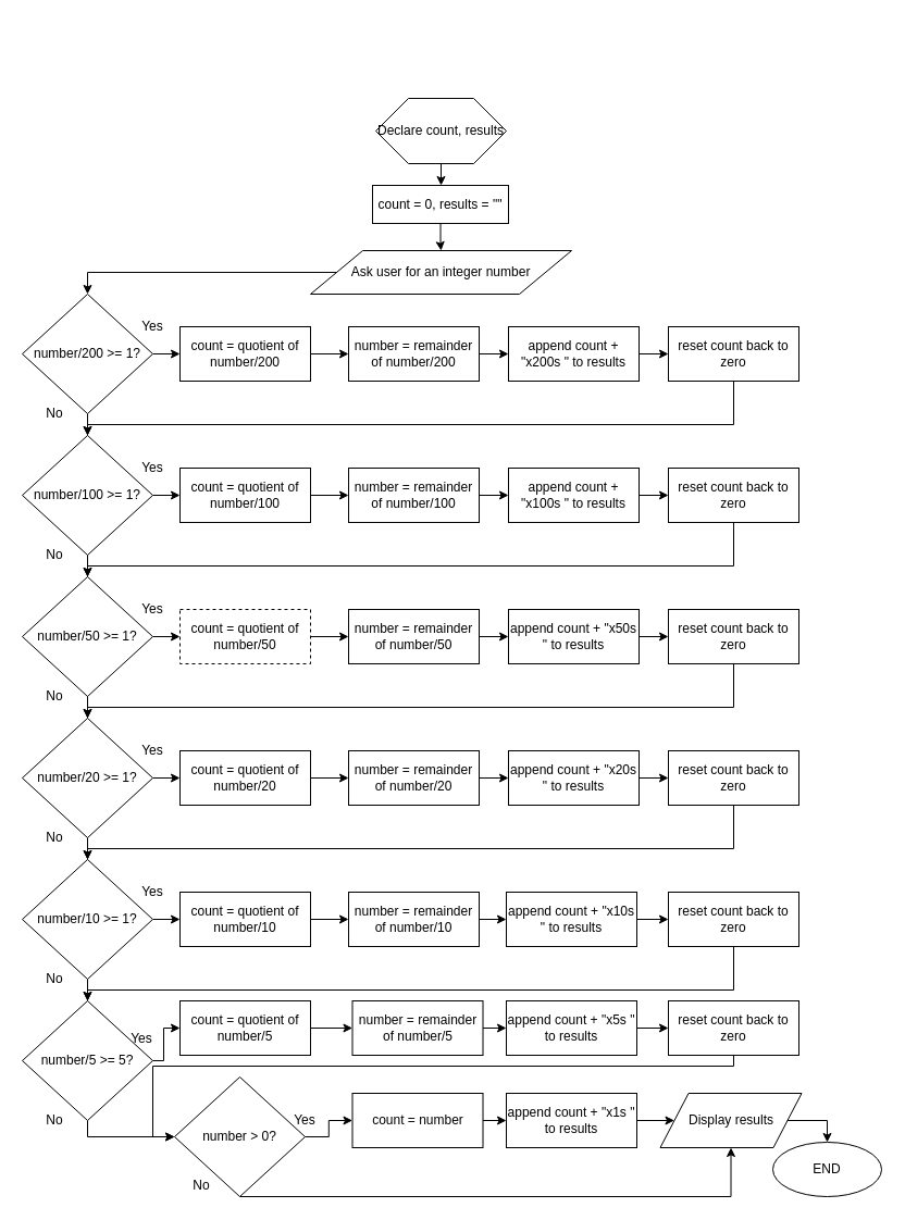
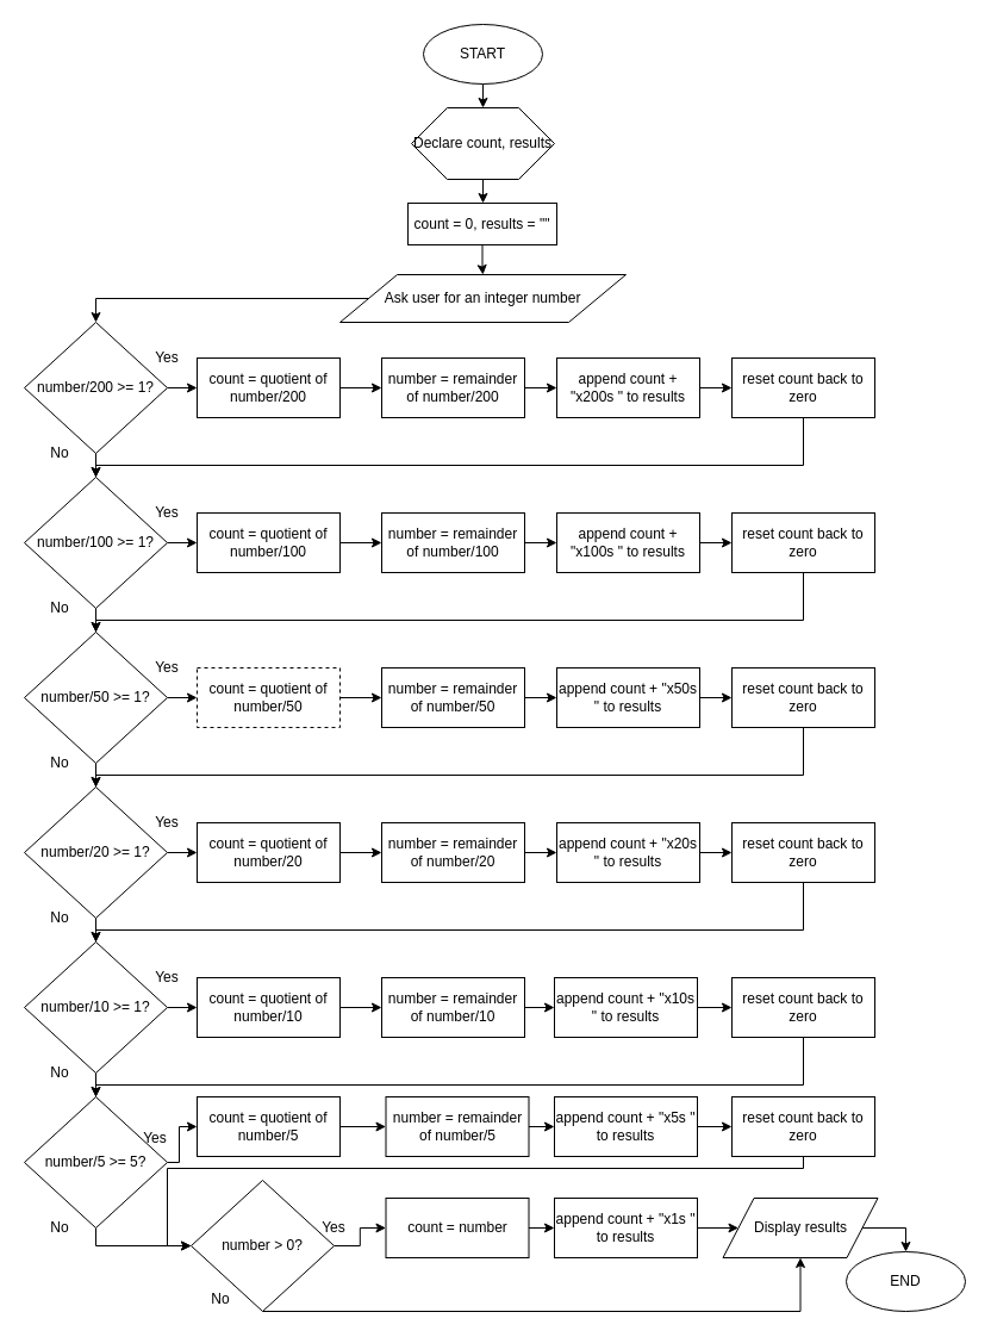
  <mxCell id="0" />
  <mxCell id="1" parent="0" />
+ <mxCell id="2" style="edgeStyle=orthogonalEdgeStyle;rounded=0;orthogonalLoop=1;jettySize=auto;html=1;exitX=0.5;exitY=1;exitDx=0;exitDy=0;entryX=0.5;entryY=0;entryDx=0;entryDy=0;" parent="1" source="3" target="6" edge="1"><mxGeometry relative="1" as="geometry" /></mxCell>
+ <mxCell id="3" value="START" style="ellipse;whiteSpace=wrap;html=1;" parent="1" vertex="1"><mxGeometry x="355" y="20" width="100" height="50" as="geometry" /></mxCell>
  <mxCell id="4" value="END" style="ellipse;whiteSpace=wrap;html=1;" parent="1" vertex="1"><mxGeometry x="710" y="1050" width="100" height="50" as="geometry" /></mxCell>
  <mxCell id="5" style="edgeStyle=orthogonalEdgeStyle;rounded=0;orthogonalLoop=1;jettySize=auto;html=1;entryX=0.5;entryY=0;entryDx=0;entryDy=0;" parent="1" source="6" target="10" edge="1"><mxGeometry relative="1" as="geometry" /></mxCell>
  <mxCell id="6" value="Declare count, results" style="shape=hexagon;perimeter=hexagonPerimeter2;whiteSpace=wrap;html=1;" parent="1" vertex="1"><mxGeometry x="345" y="90" width="120" height="60" as="geometry" /></mxCell>
  <mxCell id="7" style="edgeStyle=orthogonalEdgeStyle;rounded=0;orthogonalLoop=1;jettySize=auto;html=1;entryX=0.5;entryY=0;entryDx=0;entryDy=0;" parent="1" source="8" target="13" edge="1"><mxGeometry relative="1" as="geometry" /></mxCell>
  <mxCell id="8" value="Ask user for an integer number" style="shape=parallelogram;perimeter=parallelogramPerimeter;whiteSpace=wrap;html=1;" parent="1" vertex="1"><mxGeometry x="285" y="230" width="240" height="40" as="geometry" /></mxCell>
  <mxCell id="9" style="edgeStyle=orthogonalEdgeStyle;rounded=0;orthogonalLoop=1;jettySize=auto;html=1;entryX=0.5;entryY=0;entryDx=0;entryDy=0;" parent="1" source="10" target="8" edge="1"><mxGeometry relative="1" as="geometry" /></mxCell>
  <mxCell id="10" value="count = 0, results = &quot;&quot;" style="rounded=0;whiteSpace=wrap;html=1;" parent="1" vertex="1"><mxGeometry x="342" y="170" width="125" height="35" as="geometry" /></mxCell>
  <mxCell id="11" style="edgeStyle=orthogonalEdgeStyle;rounded=0;orthogonalLoop=1;jettySize=auto;html=1;entryX=0;entryY=0.5;entryDx=0;entryDy=0;" parent="1" source="13" target="30" edge="1"><mxGeometry relative="1" as="geometry" /></mxCell>
  <mxCell id="12" style="edgeStyle=orthogonalEdgeStyle;rounded=0;orthogonalLoop=1;jettySize=auto;html=1;entryX=0.5;entryY=0;entryDx=0;entryDy=0;" parent="1" source="13" target="16" edge="1"><mxGeometry relative="1" as="geometry" /></mxCell>
  <mxCell id="13" value="number/200 &amp;gt;= 1?" style="rhombus;whiteSpace=wrap;html=1;" parent="1" vertex="1"><mxGeometry x="20" y="270" width="120" height="110" as="geometry" /></mxCell>
  <mxCell id="14" style="edgeStyle=orthogonalEdgeStyle;rounded=0;orthogonalLoop=1;jettySize=auto;html=1;entryX=0;entryY=0.5;entryDx=0;entryDy=0;" edge="1" parent="1" source="16" target="38"><mxGeometry relative="1" as="geometry" /></mxCell>
  <mxCell id="15" style="edgeStyle=orthogonalEdgeStyle;rounded=0;orthogonalLoop=1;jettySize=auto;html=1;entryX=0.5;entryY=0;entryDx=0;entryDy=0;" edge="1" parent="1" source="16" target="19"><mxGeometry relative="1" as="geometry" /></mxCell>
  <mxCell id="16" value="number/100 &amp;gt;= 1?" style="rhombus;whiteSpace=wrap;html=1;" parent="1" vertex="1"><mxGeometry x="20" y="400" width="120" height="110" as="geometry" /></mxCell>
  <mxCell id="17" style="edgeStyle=orthogonalEdgeStyle;rounded=0;orthogonalLoop=1;jettySize=auto;html=1;entryX=0.5;entryY=0;entryDx=0;entryDy=0;" edge="1" parent="1" source="19" target="22"><mxGeometry relative="1" as="geometry" /></mxCell>
  <mxCell id="18" style="edgeStyle=orthogonalEdgeStyle;rounded=0;orthogonalLoop=1;jettySize=auto;html=1;entryX=0;entryY=0.5;entryDx=0;entryDy=0;" edge="1" parent="1" source="19" target="46"><mxGeometry relative="1" as="geometry" /></mxCell>
  <mxCell id="19" value="number/50 &amp;gt;= 1?" style="rhombus;whiteSpace=wrap;html=1;" parent="1" vertex="1"><mxGeometry x="20" y="530" width="120" height="110" as="geometry" /></mxCell>
  <mxCell id="20" style="edgeStyle=orthogonalEdgeStyle;rounded=0;orthogonalLoop=1;jettySize=auto;html=1;entryX=0.5;entryY=0;entryDx=0;entryDy=0;" edge="1" parent="1" source="22" target="25"><mxGeometry relative="1" as="geometry" /></mxCell>
  <mxCell id="21" style="edgeStyle=orthogonalEdgeStyle;rounded=0;orthogonalLoop=1;jettySize=auto;html=1;entryX=0;entryY=0.5;entryDx=0;entryDy=0;" edge="1" parent="1" source="22" target="54"><mxGeometry relative="1" as="geometry" /></mxCell>
  <mxCell id="22" value="number/20 &amp;gt;= 1?" style="rhombus;whiteSpace=wrap;html=1;" parent="1" vertex="1"><mxGeometry x="20" y="660" width="120" height="110" as="geometry" /></mxCell>
  <mxCell id="23" style="edgeStyle=orthogonalEdgeStyle;rounded=0;orthogonalLoop=1;jettySize=auto;html=1;entryX=0;entryY=0.5;entryDx=0;entryDy=0;" edge="1" parent="1" source="25" target="62"><mxGeometry relative="1" as="geometry" /></mxCell>
  <mxCell id="24" style="edgeStyle=orthogonalEdgeStyle;rounded=0;orthogonalLoop=1;jettySize=auto;html=1;entryX=0.5;entryY=0;entryDx=0;entryDy=0;" edge="1" parent="1" source="25" target="28"><mxGeometry relative="1" as="geometry" /></mxCell>
  <mxCell id="25" value="number/10 &amp;gt;= 1?" style="rhombus;whiteSpace=wrap;html=1;" parent="1" vertex="1"><mxGeometry x="20" y="790" width="120" height="110" as="geometry" /></mxCell>
  <mxCell id="26" style="edgeStyle=orthogonalEdgeStyle;rounded=0;orthogonalLoop=1;jettySize=auto;html=1;entryX=0;entryY=0.5;entryDx=0;entryDy=0;" edge="1" parent="1" source="28" target="70"><mxGeometry relative="1" as="geometry"><Array as="points"><mxPoint x="150" y="975" /><mxPoint x="150" y="945" /></Array></mxGeometry></mxCell>
  <mxCell id="27" style="edgeStyle=orthogonalEdgeStyle;rounded=0;orthogonalLoop=1;jettySize=auto;html=1;entryX=0;entryY=0.5;entryDx=0;entryDy=0;" edge="1" parent="1" source="28" target="85"><mxGeometry relative="1" as="geometry"><Array as="points"><mxPoint x="80" y="1045" /></Array></mxGeometry></mxCell>
  <mxCell id="28" value="number/5 &amp;gt;= 5?" style="rhombus;whiteSpace=wrap;html=1;" parent="1" vertex="1"><mxGeometry x="20" y="920" width="120" height="110" as="geometry" /></mxCell>
  <mxCell id="29" style="edgeStyle=orthogonalEdgeStyle;rounded=0;orthogonalLoop=1;jettySize=auto;html=1;entryX=0;entryY=0.5;entryDx=0;entryDy=0;" parent="1" source="30" target="32" edge="1"><mxGeometry relative="1" as="geometry" /></mxCell>
  <mxCell id="30" value="count = quotient of number/200" style="rounded=0;whiteSpace=wrap;html=1;" parent="1" vertex="1"><mxGeometry x="165" y="300" width="120" height="50" as="geometry" /></mxCell>
  <mxCell id="31" style="edgeStyle=orthogonalEdgeStyle;rounded=0;orthogonalLoop=1;jettySize=auto;html=1;entryX=0;entryY=0.5;entryDx=0;entryDy=0;" parent="1" source="32" target="34" edge="1"><mxGeometry relative="1" as="geometry" /></mxCell>
  <mxCell id="32" value="number = remainder of number/200" style="rounded=0;whiteSpace=wrap;html=1;" parent="1" vertex="1"><mxGeometry x="320" y="300" width="120" height="50" as="geometry" /></mxCell>
  <mxCell id="33" style="edgeStyle=orthogonalEdgeStyle;rounded=0;orthogonalLoop=1;jettySize=auto;html=1;entryX=0;entryY=0.5;entryDx=0;entryDy=0;" parent="1" source="34" target="36" edge="1"><mxGeometry relative="1" as="geometry" /></mxCell>
  <mxCell id="34" value="append count + &quot;x200s &quot; to results" style="rounded=0;whiteSpace=wrap;html=1;" parent="1" vertex="1"><mxGeometry x="467" y="300" width="120" height="50" as="geometry" /></mxCell>
  <mxCell id="35" style="edgeStyle=orthogonalEdgeStyle;rounded=0;orthogonalLoop=1;jettySize=auto;html=1;entryX=0.5;entryY=0;entryDx=0;entryDy=0;" parent="1" source="36" target="16" edge="1"><mxGeometry relative="1" as="geometry"><Array as="points"><mxPoint x="674" y="390" /><mxPoint x="80" y="390" /></Array></mxGeometry></mxCell>
  <mxCell id="36" value="reset count back to zero" style="rounded=0;whiteSpace=wrap;html=1;" parent="1" vertex="1"><mxGeometry x="614" y="300" width="120" height="50" as="geometry" /></mxCell>
  <mxCell id="37" style="edgeStyle=orthogonalEdgeStyle;rounded=0;orthogonalLoop=1;jettySize=auto;html=1;entryX=0;entryY=0.5;entryDx=0;entryDy=0;" edge="1" parent="1" source="38" target="40"><mxGeometry relative="1" as="geometry" /></mxCell>
  <mxCell id="38" value="count = quotient of number/100" style="rounded=0;whiteSpace=wrap;html=1;" vertex="1" parent="1"><mxGeometry x="165" y="430" width="120" height="50" as="geometry" /></mxCell>
  <mxCell id="39" style="edgeStyle=orthogonalEdgeStyle;rounded=0;orthogonalLoop=1;jettySize=auto;html=1;entryX=0;entryY=0.5;entryDx=0;entryDy=0;" edge="1" parent="1" source="40" target="42"><mxGeometry relative="1" as="geometry" /></mxCell>
  <mxCell id="40" value="number = remainder of number/100" style="rounded=0;whiteSpace=wrap;html=1;" vertex="1" parent="1"><mxGeometry x="320" y="430" width="120" height="50" as="geometry" /></mxCell>
  <mxCell id="41" style="edgeStyle=orthogonalEdgeStyle;rounded=0;orthogonalLoop=1;jettySize=auto;html=1;entryX=0;entryY=0.5;entryDx=0;entryDy=0;" edge="1" parent="1" source="42" target="44"><mxGeometry relative="1" as="geometry" /></mxCell>
  <mxCell id="42" value="append count + &quot;x100s &quot; to results" style="rounded=0;whiteSpace=wrap;html=1;" vertex="1" parent="1"><mxGeometry x="467" y="430" width="120" height="50" as="geometry" /></mxCell>
  <mxCell id="43" style="edgeStyle=orthogonalEdgeStyle;rounded=0;orthogonalLoop=1;jettySize=auto;html=1;entryX=0.5;entryY=0;entryDx=0;entryDy=0;" edge="1" parent="1" source="44" target="19"><mxGeometry relative="1" as="geometry"><Array as="points"><mxPoint x="674" y="520" /><mxPoint x="80" y="520" /></Array></mxGeometry></mxCell>
  <mxCell id="44" value="reset count back to zero" style="rounded=0;whiteSpace=wrap;html=1;" vertex="1" parent="1"><mxGeometry x="614" y="430" width="120" height="50" as="geometry" /></mxCell>
  <mxCell id="45" style="edgeStyle=orthogonalEdgeStyle;rounded=0;orthogonalLoop=1;jettySize=auto;html=1;entryX=0;entryY=0.5;entryDx=0;entryDy=0;" edge="1" parent="1" source="46" target="48"><mxGeometry relative="1" as="geometry" /></mxCell>
  <mxCell id="46" value="count = quotient of number/50" style="rounded=0;whiteSpace=wrap;html=1;dashed=1;" vertex="1" parent="1"><mxGeometry x="165" y="560" width="120" height="50" as="geometry" /></mxCell>
  <mxCell id="47" style="edgeStyle=orthogonalEdgeStyle;rounded=0;orthogonalLoop=1;jettySize=auto;html=1;entryX=0;entryY=0.5;entryDx=0;entryDy=0;" edge="1" parent="1" source="48" target="50"><mxGeometry relative="1" as="geometry" /></mxCell>
  <mxCell id="48" value="number = remainder of number/50" style="rounded=0;whiteSpace=wrap;html=1;" vertex="1" parent="1"><mxGeometry x="320" y="560" width="120" height="50" as="geometry" /></mxCell>
  <mxCell id="49" style="edgeStyle=orthogonalEdgeStyle;rounded=0;orthogonalLoop=1;jettySize=auto;html=1;entryX=0;entryY=0.5;entryDx=0;entryDy=0;" edge="1" parent="1" source="50" target="52"><mxGeometry relative="1" as="geometry" /></mxCell>
  <mxCell id="50" value="append count + &quot;x50s &quot; to results" style="rounded=0;whiteSpace=wrap;html=1;" vertex="1" parent="1"><mxGeometry x="467" y="560" width="120" height="50" as="geometry" /></mxCell>
  <mxCell id="51" style="edgeStyle=orthogonalEdgeStyle;rounded=0;orthogonalLoop=1;jettySize=auto;html=1;" edge="1" parent="1" source="52" target="22"><mxGeometry relative="1" as="geometry"><Array as="points"><mxPoint x="674" y="650" /><mxPoint x="80" y="650" /></Array></mxGeometry></mxCell>
  <mxCell id="52" value="reset count back to zero" style="rounded=0;whiteSpace=wrap;html=1;" vertex="1" parent="1"><mxGeometry x="614" y="560" width="120" height="50" as="geometry" /></mxCell>
  <mxCell id="53" style="edgeStyle=orthogonalEdgeStyle;rounded=0;orthogonalLoop=1;jettySize=auto;html=1;entryX=0;entryY=0.5;entryDx=0;entryDy=0;" edge="1" parent="1" source="54" target="56"><mxGeometry relative="1" as="geometry" /></mxCell>
  <mxCell id="54" value="count = quotient of number/20" style="rounded=0;whiteSpace=wrap;html=1;" vertex="1" parent="1"><mxGeometry x="165" y="690" width="120" height="50" as="geometry" /></mxCell>
  <mxCell id="55" style="edgeStyle=orthogonalEdgeStyle;rounded=0;orthogonalLoop=1;jettySize=auto;html=1;entryX=0;entryY=0.5;entryDx=0;entryDy=0;" edge="1" parent="1" source="56" target="58"><mxGeometry relative="1" as="geometry" /></mxCell>
  <mxCell id="56" value="number = remainder of number/20" style="rounded=0;whiteSpace=wrap;html=1;" vertex="1" parent="1"><mxGeometry x="320" y="690" width="120" height="50" as="geometry" /></mxCell>
  <mxCell id="57" style="edgeStyle=orthogonalEdgeStyle;rounded=0;orthogonalLoop=1;jettySize=auto;html=1;entryX=0;entryY=0.5;entryDx=0;entryDy=0;" edge="1" parent="1" source="58" target="60"><mxGeometry relative="1" as="geometry" /></mxCell>
  <mxCell id="58" value="append count + &quot;x20s &quot; to results" style="rounded=0;whiteSpace=wrap;html=1;" vertex="1" parent="1"><mxGeometry x="467" y="690" width="120" height="50" as="geometry" /></mxCell>
  <mxCell id="59" style="edgeStyle=orthogonalEdgeStyle;rounded=0;orthogonalLoop=1;jettySize=auto;html=1;entryX=0.5;entryY=0;entryDx=0;entryDy=0;" edge="1" parent="1" source="60" target="25"><mxGeometry relative="1" as="geometry"><Array as="points"><mxPoint x="674" y="780" /><mxPoint x="80" y="780" /></Array></mxGeometry></mxCell>
  <mxCell id="60" value="reset count back to zero" style="rounded=0;whiteSpace=wrap;html=1;" vertex="1" parent="1"><mxGeometry x="614" y="690" width="120" height="50" as="geometry" /></mxCell>
  <mxCell id="61" style="edgeStyle=orthogonalEdgeStyle;rounded=0;orthogonalLoop=1;jettySize=auto;html=1;entryX=0;entryY=0.5;entryDx=0;entryDy=0;" edge="1" parent="1" source="62" target="64"><mxGeometry relative="1" as="geometry" /></mxCell>
  <mxCell id="62" value="count = quotient of number/10" style="rounded=0;whiteSpace=wrap;html=1;" vertex="1" parent="1"><mxGeometry x="165" y="820" width="120" height="50" as="geometry" /></mxCell>
  <mxCell id="63" style="edgeStyle=orthogonalEdgeStyle;rounded=0;orthogonalLoop=1;jettySize=auto;html=1;entryX=0;entryY=0.5;entryDx=0;entryDy=0;" edge="1" parent="1" source="64" target="66"><mxGeometry relative="1" as="geometry" /></mxCell>
  <mxCell id="64" value="number = remainder of number/10" style="rounded=0;whiteSpace=wrap;html=1;" vertex="1" parent="1"><mxGeometry x="320" y="820" width="120" height="50" as="geometry" /></mxCell>
  <mxCell id="65" style="edgeStyle=orthogonalEdgeStyle;rounded=0;orthogonalLoop=1;jettySize=auto;html=1;entryX=0;entryY=0.5;entryDx=0;entryDy=0;" edge="1" parent="1" source="66" target="68"><mxGeometry relative="1" as="geometry" /></mxCell>
  <mxCell id="66" value="append count + &quot;x10s &quot; to results" style="rounded=0;whiteSpace=wrap;html=1;" vertex="1" parent="1"><mxGeometry x="465" y="820" width="120" height="50" as="geometry" /></mxCell>
  <mxCell id="67" style="edgeStyle=orthogonalEdgeStyle;rounded=0;orthogonalLoop=1;jettySize=auto;html=1;entryX=0.5;entryY=0;entryDx=0;entryDy=0;" edge="1" parent="1" source="68" target="28"><mxGeometry relative="1" as="geometry"><Array as="points"><mxPoint x="674" y="910" /><mxPoint x="80" y="910" /></Array></mxGeometry></mxCell>
  <mxCell id="68" value="reset count back to zero" style="rounded=0;whiteSpace=wrap;html=1;" vertex="1" parent="1"><mxGeometry x="614" y="820" width="120" height="50" as="geometry" /></mxCell>
  <mxCell id="69" style="edgeStyle=orthogonalEdgeStyle;rounded=0;orthogonalLoop=1;jettySize=auto;html=1;entryX=0;entryY=0.5;entryDx=0;entryDy=0;" edge="1" parent="1" source="70" target="72"><mxGeometry relative="1" as="geometry" /></mxCell>
  <mxCell id="70" value="count = quotient of number/5" style="rounded=0;whiteSpace=wrap;html=1;" vertex="1" parent="1"><mxGeometry x="165" y="920" width="120" height="50" as="geometry" /></mxCell>
  <mxCell id="71" style="edgeStyle=orthogonalEdgeStyle;rounded=0;orthogonalLoop=1;jettySize=auto;html=1;entryX=0;entryY=0.5;entryDx=0;entryDy=0;" edge="1" parent="1" source="72" target="74"><mxGeometry relative="1" as="geometry" /></mxCell>
  <mxCell id="72" value="number = remainder of number/5" style="rounded=0;whiteSpace=wrap;html=1;" vertex="1" parent="1"><mxGeometry x="323.5" y="920" width="120" height="50" as="geometry" /></mxCell>
  <mxCell id="73" style="edgeStyle=orthogonalEdgeStyle;rounded=0;orthogonalLoop=1;jettySize=auto;html=1;" edge="1" parent="1" source="74" target="76"><mxGeometry relative="1" as="geometry" /></mxCell>
  <mxCell id="74" value="append count + &quot;x5s &quot; to results" style="rounded=0;whiteSpace=wrap;html=1;" vertex="1" parent="1"><mxGeometry x="465" y="920" width="120" height="50" as="geometry" /></mxCell>
  <mxCell id="75" style="edgeStyle=orthogonalEdgeStyle;rounded=0;orthogonalLoop=1;jettySize=auto;html=1;entryX=0;entryY=0.5;entryDx=0;entryDy=0;" edge="1" parent="1" source="76" target="85"><mxGeometry relative="1" as="geometry"><Array as="points"><mxPoint x="674" y="980" /><mxPoint x="140" y="980" /><mxPoint x="140" y="1045" /></Array></mxGeometry></mxCell>
  <mxCell id="76" value="reset count back to zero" style="rounded=0;whiteSpace=wrap;html=1;" vertex="1" parent="1"><mxGeometry x="614" y="920" width="120" height="50" as="geometry" /></mxCell>
  <mxCell id="77" style="edgeStyle=orthogonalEdgeStyle;rounded=0;orthogonalLoop=1;jettySize=auto;html=1;" edge="1" parent="1" source="78" target="80"><mxGeometry relative="1" as="geometry" /></mxCell>
  <mxCell id="78" value="count = number" style="rounded=0;whiteSpace=wrap;html=1;" vertex="1" parent="1"><mxGeometry x="323.5" y="1005" width="120" height="50" as="geometry" /></mxCell>
  <mxCell id="79" style="edgeStyle=orthogonalEdgeStyle;rounded=0;orthogonalLoop=1;jettySize=auto;html=1;entryX=0;entryY=0.5;entryDx=0;entryDy=0;" edge="1" parent="1" source="80" target="82"><mxGeometry relative="1" as="geometry" /></mxCell>
  <mxCell id="80" value="append count + &quot;x1s &quot; to results" style="rounded=0;whiteSpace=wrap;html=1;" vertex="1" parent="1"><mxGeometry x="465" y="1005" width="120" height="50" as="geometry" /></mxCell>
  <mxCell id="81" style="edgeStyle=orthogonalEdgeStyle;rounded=0;orthogonalLoop=1;jettySize=auto;html=1;entryX=0.5;entryY=0;entryDx=0;entryDy=0;" edge="1" parent="1" source="82" target="4"><mxGeometry relative="1" as="geometry"><Array as="points"><mxPoint x="760" y="1030" /></Array></mxGeometry></mxCell>
  <mxCell id="82" value="Display results" style="shape=parallelogram;perimeter=parallelogramPerimeter;whiteSpace=wrap;html=1;" vertex="1" parent="1"><mxGeometry x="606.5" y="1005" width="130" height="50" as="geometry" /></mxCell>
  <mxCell id="83" style="edgeStyle=orthogonalEdgeStyle;rounded=0;orthogonalLoop=1;jettySize=auto;html=1;entryX=0;entryY=0.5;entryDx=0;entryDy=0;" edge="1" parent="1" source="85" target="78"><mxGeometry relative="1" as="geometry" /></mxCell>
  <mxCell id="84" style="edgeStyle=orthogonalEdgeStyle;rounded=0;orthogonalLoop=1;jettySize=auto;html=1;entryX=0.5;entryY=1;entryDx=0;entryDy=0;" edge="1" parent="1" source="85" target="82"><mxGeometry relative="1" as="geometry"><Array as="points"><mxPoint x="672" y="1100" /></Array></mxGeometry></mxCell>
  <mxCell id="85" value="number &amp;gt; 0?" style="rhombus;whiteSpace=wrap;html=1;" vertex="1" parent="1"><mxGeometry x="160" y="990" width="120" height="110" as="geometry" /></mxCell>
  <mxCell id="86" value="Yes" style="text;html=1;strokeColor=none;fillColor=none;align=center;verticalAlign=middle;whiteSpace=wrap;rounded=0;" vertex="1" parent="1"><mxGeometry x="120" y="290" width="40" height="20" as="geometry" /></mxCell>
  <mxCell id="87" value="No" style="text;html=1;strokeColor=none;fillColor=none;align=center;verticalAlign=middle;whiteSpace=wrap;rounded=0;" vertex="1" parent="1"><mxGeometry x="30" y="370" width="40" height="20" as="geometry" /></mxCell>
  <mxCell id="88" value="No" style="text;html=1;strokeColor=none;fillColor=none;align=center;verticalAlign=middle;whiteSpace=wrap;rounded=0;" vertex="1" parent="1"><mxGeometry x="30" y="500" width="40" height="20" as="geometry" /></mxCell>
  <mxCell id="89" value="No" style="text;html=1;strokeColor=none;fillColor=none;align=center;verticalAlign=middle;whiteSpace=wrap;rounded=0;" vertex="1" parent="1"><mxGeometry x="30" y="630" width="40" height="20" as="geometry" /></mxCell>
  <mxCell id="90" value="No" style="text;html=1;strokeColor=none;fillColor=none;align=center;verticalAlign=middle;whiteSpace=wrap;rounded=0;" vertex="1" parent="1"><mxGeometry x="30" y="760" width="40" height="20" as="geometry" /></mxCell>
  <mxCell id="91" value="No" style="text;html=1;strokeColor=none;fillColor=none;align=center;verticalAlign=middle;whiteSpace=wrap;rounded=0;" vertex="1" parent="1"><mxGeometry x="30" y="890" width="40" height="20" as="geometry" /></mxCell>
  <mxCell id="92" value="No" style="text;html=1;strokeColor=none;fillColor=none;align=center;verticalAlign=middle;whiteSpace=wrap;rounded=0;" vertex="1" parent="1"><mxGeometry x="30" y="1020" width="40" height="20" as="geometry" /></mxCell>
  <mxCell id="93" value="No" style="text;html=1;strokeColor=none;fillColor=none;align=center;verticalAlign=middle;whiteSpace=wrap;rounded=0;" vertex="1" parent="1"><mxGeometry x="165" y="1080" width="40" height="20" as="geometry" /></mxCell>
  <mxCell id="94" value="Yes" style="text;html=1;strokeColor=none;fillColor=none;align=center;verticalAlign=middle;whiteSpace=wrap;rounded=0;" vertex="1" parent="1"><mxGeometry x="120" y="420" width="40" height="20" as="geometry" /></mxCell>
  <mxCell id="95" value="Yes" style="text;html=1;strokeColor=none;fillColor=none;align=center;verticalAlign=middle;whiteSpace=wrap;rounded=0;" vertex="1" parent="1"><mxGeometry x="120" y="550" width="40" height="20" as="geometry" /></mxCell>
  <mxCell id="96" value="Yes" style="text;html=1;strokeColor=none;fillColor=none;align=center;verticalAlign=middle;whiteSpace=wrap;rounded=0;" vertex="1" parent="1"><mxGeometry x="120" y="680" width="40" height="20" as="geometry" /></mxCell>
  <mxCell id="97" value="Yes" style="text;html=1;strokeColor=none;fillColor=none;align=center;verticalAlign=middle;whiteSpace=wrap;rounded=0;" vertex="1" parent="1"><mxGeometry x="120" y="810" width="40" height="20" as="geometry" /></mxCell>
  <mxCell id="98" value="Yes" style="text;html=1;strokeColor=none;fillColor=none;align=center;verticalAlign=middle;whiteSpace=wrap;rounded=0;" vertex="1" parent="1"><mxGeometry x="110" y="945" width="40" height="20" as="geometry" /></mxCell>
  <mxCell id="99" value="Yes" style="text;html=1;strokeColor=none;fillColor=none;align=center;verticalAlign=middle;whiteSpace=wrap;rounded=0;" vertex="1" parent="1"><mxGeometry x="260" y="1020" width="40" height="20" as="geometry" /></mxCell>
